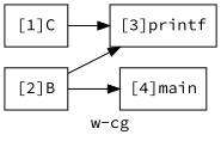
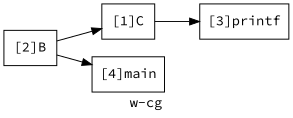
  digraph {
    fontname="Source Code Pro"
    label="w-cg"
    rankdir=LR
    node [color=black fontname="Source Code Pro" shape=rectangle]
    edge [color=black fontname="Source Code Pro"]
    n1 [label="[1]C"]
    n2 [label="[3]printf"]
    n3 [label="[2]B"]
    n4 [label="[4]main"]
    n1 -> n2
-   n3 -> n2
+   n3 -> n1
    n3 -> n4
  }
